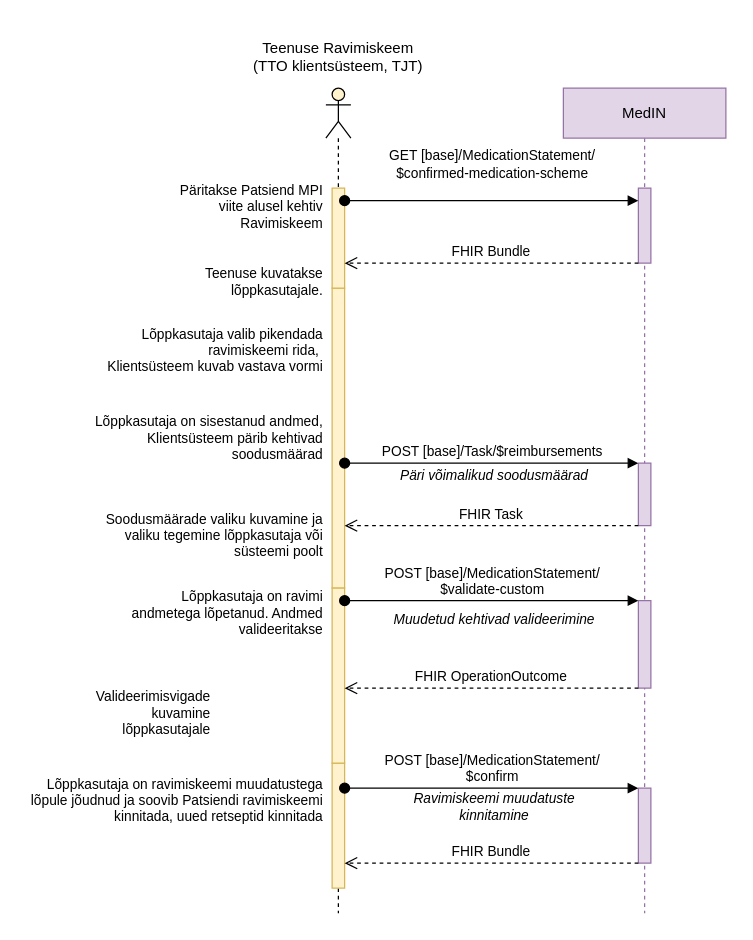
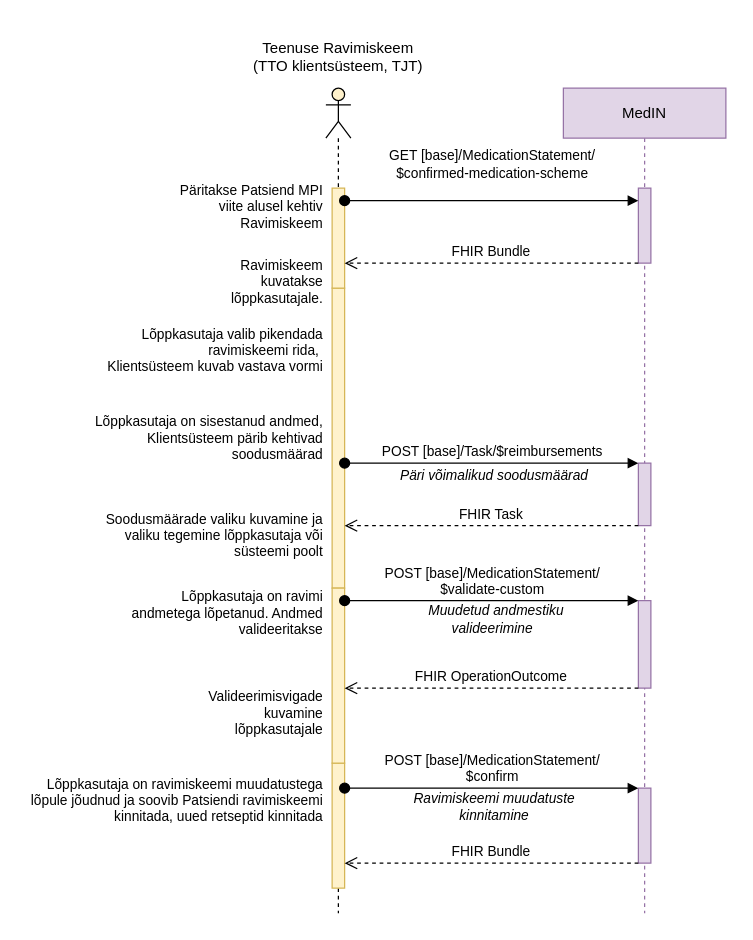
  <mxCell id="0" />
  <mxCell id="1" parent="0" />
  <mxCell id="2" value="" style="shape=umlLifeline;perimeter=lifelinePerimeter;whiteSpace=wrap;html=1;container=1;dropTarget=0;collapsible=0;recursiveResize=0;outlineConnect=0;portConstraint=eastwest;newEdgeStyle={&quot;edgeStyle&quot;:&quot;elbowEdgeStyle&quot;,&quot;elbow&quot;:&quot;vertical&quot;,&quot;curved&quot;:0,&quot;rounded&quot;:0};participant=umlActor;fillColor=#fff2cc;strokeColor=#000000;" vertex="1" parent="1"><mxGeometry x="260" y="70" width="20" height="660" as="geometry" /></mxCell>
  <mxCell id="3" value="" style="html=1;points=[];perimeter=orthogonalPerimeter;outlineConnect=0;targetShapes=umlLifeline;portConstraint=eastwest;newEdgeStyle={&quot;edgeStyle&quot;:&quot;elbowEdgeStyle&quot;,&quot;elbow&quot;:&quot;vertical&quot;,&quot;curved&quot;:0,&quot;rounded&quot;:0};fillColor=#fff2cc;strokeColor=#d6b656;" vertex="1" parent="2"><mxGeometry x="5" y="160" width="10" height="240" as="geometry" /></mxCell>
  <mxCell id="4" value="MedIN" style="shape=umlLifeline;perimeter=lifelinePerimeter;whiteSpace=wrap;html=1;container=1;dropTarget=0;collapsible=0;recursiveResize=0;outlineConnect=0;portConstraint=eastwest;newEdgeStyle={&quot;edgeStyle&quot;:&quot;elbowEdgeStyle&quot;,&quot;elbow&quot;:&quot;vertical&quot;,&quot;curved&quot;:0,&quot;rounded&quot;:0};fillColor=#e1d5e7;strokeColor=#9673a6;" vertex="1" parent="1"><mxGeometry x="450" y="70" width="130" height="660" as="geometry" /></mxCell>
  <mxCell id="5" value="" style="html=1;points=[];perimeter=orthogonalPerimeter;outlineConnect=0;targetShapes=umlLifeline;portConstraint=eastwest;newEdgeStyle={&quot;edgeStyle&quot;:&quot;elbowEdgeStyle&quot;,&quot;elbow&quot;:&quot;vertical&quot;,&quot;curved&quot;:0,&quot;rounded&quot;:0};fillColor=#e1d5e7;strokeColor=#9673a6;" vertex="1" parent="4"><mxGeometry x="60" y="80" width="10" height="60" as="geometry" /></mxCell>
  <mxCell id="6" value="" style="html=1;points=[];perimeter=orthogonalPerimeter;outlineConnect=0;targetShapes=umlLifeline;portConstraint=eastwest;newEdgeStyle={&quot;edgeStyle&quot;:&quot;elbowEdgeStyle&quot;,&quot;elbow&quot;:&quot;vertical&quot;,&quot;curved&quot;:0,&quot;rounded&quot;:0};fillColor=#e1d5e7;strokeColor=#9673a6;" vertex="1" parent="4"><mxGeometry x="60" y="560" width="10" height="60" as="geometry" /></mxCell>
  <mxCell id="7" value="Teenuse Ravimiskeem (TTO klientsüsteem, TJT)" style="text;html=1;strokeColor=none;fillColor=none;align=center;verticalAlign=middle;whiteSpace=wrap;rounded=0;" vertex="1" parent="1"><mxGeometry x="200" y="20" width="140" height="50" as="geometry" /></mxCell>
  <mxCell id="8" value="" style="html=1;points=[];perimeter=orthogonalPerimeter;outlineConnect=0;targetShapes=umlLifeline;portConstraint=eastwest;newEdgeStyle={&quot;edgeStyle&quot;:&quot;elbowEdgeStyle&quot;,&quot;elbow&quot;:&quot;vertical&quot;,&quot;curved&quot;:0,&quot;rounded&quot;:0};fillColor=#fff2cc;strokeColor=#d6b656;" vertex="1" parent="1"><mxGeometry x="265" y="150" width="10" height="80" as="geometry" /></mxCell>
  <mxCell id="9" value="Päritakse Patsiend MPI viite alusel kehtiv Ravimiskeem" style="text;html=1;strokeColor=none;fillColor=none;align=right;verticalAlign=middle;whiteSpace=wrap;rounded=0;fontSize=11;" vertex="1" parent="1"><mxGeometry x="140" y="130" width="120" height="70" as="geometry" /></mxCell>
  <mxCell id="10" value="&lt;div&gt;GET [base]/MedicationStatement/&lt;/div&gt;&lt;div&gt;$confirmed-medication-scheme&lt;/div&gt;&lt;div&gt;&lt;br style=&quot;text-wrap: wrap;&quot;&gt;&lt;/div&gt;" style="html=1;verticalAlign=bottom;startArrow=oval;startFill=1;endArrow=block;startSize=8;edgeStyle=elbowEdgeStyle;elbow=vertical;curved=0;rounded=0;" edge="1" parent="1" source="8" target="5"><mxGeometry width="60" relative="1" as="geometry"><mxPoint x="275" y="364.58" as="sourcePoint" /><mxPoint x="335" y="364.58" as="targetPoint" /><Array as="points"><mxPoint x="410" y="160" /><mxPoint x="290" y="365" /></Array></mxGeometry></mxCell>
  <mxCell id="11" value="FHIR Bundle" style="html=1;verticalAlign=bottom;endArrow=open;dashed=1;endSize=8;edgeStyle=elbowEdgeStyle;elbow=vertical;curved=0;rounded=0;" edge="1" parent="1" source="5" target="8"><mxGeometry relative="1" as="geometry"><mxPoint x="450" y="440" as="sourcePoint" /><mxPoint x="370" y="440" as="targetPoint" /><Array as="points"><mxPoint x="430" y="210" /><mxPoint x="360" y="450" /></Array></mxGeometry></mxCell>
  <mxCell id="12" value="Lõppkasutaja valib pikendada ravimiskeemi rida,&amp;nbsp;&lt;div&gt;Klientsüsteem kuvab vastava vormi&lt;/div&gt;" style="text;html=1;strokeColor=none;fillColor=none;align=right;verticalAlign=middle;whiteSpace=wrap;rounded=0;fontSize=11;" vertex="1" parent="1"><mxGeometry x="50" y="260" width="210" height="40" as="geometry" /></mxCell>
  <mxCell id="13" value="" style="html=1;points=[];perimeter=orthogonalPerimeter;outlineConnect=0;targetShapes=umlLifeline;portConstraint=eastwest;newEdgeStyle={&quot;edgeStyle&quot;:&quot;elbowEdgeStyle&quot;,&quot;elbow&quot;:&quot;vertical&quot;,&quot;curved&quot;:0,&quot;rounded&quot;:0};fillColor=#fff2cc;strokeColor=#d6b656;" vertex="1" parent="1"><mxGeometry x="265" y="610" width="10" height="100" as="geometry" /></mxCell>
- <mxCell id="14" value="Teenuse kuvatakse lõppkasutajale." style="text;html=1;strokeColor=none;fillColor=none;align=right;verticalAlign=middle;whiteSpace=wrap;rounded=0;fontSize=11;" vertex="1" parent="1"><mxGeometry x="140" y="190" width="120" height="70" as="geometry" /></mxCell>
+ <mxCell id="14" value="Ravimiskeem kuvatakse lõppkasutajale." style="text;html=1;strokeColor=none;fillColor=none;align=right;verticalAlign=middle;whiteSpace=wrap;rounded=0;fontSize=11;" vertex="1" parent="1"><mxGeometry x="140" y="190" width="120" height="70" as="geometry" /></mxCell>
  <mxCell id="15" value="POST [base]/MedicationStatement/&lt;div&gt;$confirm&lt;/div&gt;" style="html=1;verticalAlign=bottom;startArrow=oval;startFill=1;endArrow=block;startSize=8;edgeStyle=elbowEdgeStyle;elbow=vertical;curved=0;rounded=0;" edge="1" parent="1" source="13" target="6"><mxGeometry width="60" relative="1" as="geometry"><mxPoint x="310" y="564.58" as="sourcePoint" /><mxPoint x="370" y="564.58" as="targetPoint" /><Array as="points"><mxPoint x="310" y="630" /><mxPoint x="480" y="710" /><mxPoint x="470" y="410" /><mxPoint x="450" y="260" /><mxPoint x="300" y="270" /><mxPoint x="460" y="500" /><mxPoint x="325" y="565" /></Array></mxGeometry></mxCell>
  <mxCell id="16" value="FHIR Bundle" style="html=1;verticalAlign=bottom;endArrow=open;dashed=1;endSize=8;edgeStyle=elbowEdgeStyle;elbow=vertical;curved=0;rounded=0;" edge="1" parent="1" source="6" target="13"><mxGeometry relative="1" as="geometry"><mxPoint x="485" y="640" as="sourcePoint" /><mxPoint x="405" y="640" as="targetPoint" /><Array as="points"><mxPoint x="440" y="690" /><mxPoint x="430" y="680" /><mxPoint x="470" y="470" /><mxPoint x="430" y="590" /><mxPoint x="395" y="650" /></Array></mxGeometry></mxCell>
  <mxCell id="17" value="Lõppkasutaja on ravimiskeemi muudatustega lõpule jõudnud ja soovib Patsiendi ravimiskeemi kinnitada, uued retseptid kinnitada" style="text;html=1;strokeColor=none;fillColor=none;align=right;verticalAlign=middle;whiteSpace=wrap;rounded=0;fontSize=11;" vertex="1" parent="1"><mxGeometry x="20" y="620" width="240" height="40" as="geometry" /></mxCell>
  <mxCell id="18" value="Ravimiskeemi muudatuste kinnitamine" style="text;html=1;strokeColor=none;fillColor=none;align=center;verticalAlign=middle;whiteSpace=wrap;rounded=0;fontSize=11;fontStyle=2" vertex="1" parent="1"><mxGeometry x="310" y="630" width="170" height="30" as="geometry" /></mxCell>
  <mxCell id="19" value="" style="html=1;points=[];perimeter=orthogonalPerimeter;outlineConnect=0;targetShapes=umlLifeline;portConstraint=eastwest;newEdgeStyle={&quot;edgeStyle&quot;:&quot;elbowEdgeStyle&quot;,&quot;elbow&quot;:&quot;vertical&quot;,&quot;curved&quot;:0,&quot;rounded&quot;:0};fillColor=#e1d5e7;strokeColor=#9673a6;" vertex="1" parent="1"><mxGeometry x="510" y="480" width="10" height="70" as="geometry" /></mxCell>
  <mxCell id="20" value="" style="html=1;points=[];perimeter=orthogonalPerimeter;outlineConnect=0;targetShapes=umlLifeline;portConstraint=eastwest;newEdgeStyle={&quot;edgeStyle&quot;:&quot;elbowEdgeStyle&quot;,&quot;elbow&quot;:&quot;vertical&quot;,&quot;curved&quot;:0,&quot;rounded&quot;:0};fillColor=#e1d5e7;strokeColor=#9673a6;" vertex="1" parent="1"><mxGeometry x="510" y="370" width="10" height="50" as="geometry" /></mxCell>
  <mxCell id="21" value="" style="html=1;points=[];perimeter=orthogonalPerimeter;outlineConnect=0;targetShapes=umlLifeline;portConstraint=eastwest;newEdgeStyle={&quot;edgeStyle&quot;:&quot;elbowEdgeStyle&quot;,&quot;elbow&quot;:&quot;vertical&quot;,&quot;curved&quot;:0,&quot;rounded&quot;:0};fillColor=#fff2cc;strokeColor=#d6b656;" vertex="1" parent="1"><mxGeometry x="265" y="470" width="10" height="140" as="geometry" /></mxCell>
  <mxCell id="22" value="Lõppkasutaja on ravimi andmetega lõpetanud. Andmed valideeritakse" style="text;html=1;strokeColor=none;fillColor=none;align=right;verticalAlign=middle;whiteSpace=wrap;rounded=0;fontSize=11;" vertex="1" parent="1"><mxGeometry x="100" y="470" width="160" height="40" as="geometry" /></mxCell>
  <mxCell id="23" value="POST [base]/MedicationStatement/&lt;div&gt;$validate-custom&lt;br&gt;&lt;/div&gt;" style="html=1;verticalAlign=bottom;startArrow=oval;startFill=1;endArrow=block;startSize=8;edgeStyle=elbowEdgeStyle;elbow=vertical;curved=0;rounded=0;" edge="1" parent="1" source="21" target="19"><mxGeometry width="60" relative="1" as="geometry"><mxPoint x="310" y="564.58" as="sourcePoint" /><mxPoint x="370" y="564.58" as="targetPoint" /><Array as="points"><mxPoint x="490" y="480" /><mxPoint x="420" y="510" /><mxPoint x="460" y="500" /><mxPoint x="325" y="565" /></Array></mxGeometry></mxCell>
  <mxCell id="24" value="FHIR OperationOutcome" style="html=1;verticalAlign=bottom;endArrow=open;dashed=1;endSize=8;edgeStyle=elbowEdgeStyle;elbow=vertical;curved=0;rounded=0;" edge="1" parent="1" source="19" target="21"><mxGeometry relative="1" as="geometry"><mxPoint x="485" y="640" as="sourcePoint" /><mxPoint x="405" y="640" as="targetPoint" /><Array as="points"><mxPoint x="490" y="550" /><mxPoint x="450" y="590" /><mxPoint x="430" y="590" /><mxPoint x="395" y="650" /></Array></mxGeometry></mxCell>
  <mxCell id="25" value="&lt;div&gt;POST [base]/Task/$reimbursements&lt;br&gt;&lt;/div&gt;" style="html=1;verticalAlign=bottom;startArrow=oval;startFill=1;endArrow=block;startSize=8;edgeStyle=elbowEdgeStyle;elbow=vertical;curved=0;rounded=0;" edge="1" parent="1" source="3" target="20"><mxGeometry width="60" relative="1" as="geometry"><mxPoint x="280" y="320" as="sourcePoint" /><mxPoint x="515" y="320" as="targetPoint" /><Array as="points"><mxPoint x="450" y="370" /><mxPoint x="465" y="300" /><mxPoint x="295" y="505" /></Array></mxGeometry></mxCell>
  <mxCell id="26" value="Päri võimalikud soodusmäärad" style="text;html=1;strokeColor=none;fillColor=none;align=center;verticalAlign=middle;whiteSpace=wrap;rounded=0;fontSize=11;fontStyle=2" vertex="1" parent="1"><mxGeometry x="310" y="370" width="170" height="20" as="geometry" /></mxCell>
  <mxCell id="27" value="FHIR Task" style="html=1;verticalAlign=bottom;endArrow=open;dashed=1;endSize=8;edgeStyle=elbowEdgeStyle;elbow=vertical;curved=0;rounded=0;" edge="1" parent="1" source="20" target="3"><mxGeometry relative="1" as="geometry"><mxPoint x="515" y="360" as="sourcePoint" /><mxPoint x="280" y="360" as="targetPoint" /><Array as="points"><mxPoint x="420" y="420" /><mxPoint x="450" y="370" /><mxPoint x="485" y="340" /><mxPoint x="365" y="570" /></Array></mxGeometry></mxCell>
  <mxCell id="28" value="Soodusmäärade valiku kuvamine ja valiku tegemine lõppkasutaja või süsteemi poolt" style="text;html=1;strokeColor=none;fillColor=none;align=right;verticalAlign=middle;whiteSpace=wrap;rounded=0;fontSize=11;" vertex="1" parent="1"><mxGeometry x="60" y="410" width="200" height="35" as="geometry" /></mxCell>
- <mxCell id="29" value="&amp;nbsp;Muudetud kehtivad valideerimine&amp;nbsp;" style="text;html=1;strokeColor=none;fillColor=none;align=center;verticalAlign=middle;whiteSpace=wrap;rounded=0;fontSize=11;fontStyle=2" vertex="1" parent="1"><mxGeometry x="310" y="480" width="170" height="30" as="geometry" /></mxCell>
- <mxCell id="30" value="Valideerimisvigade kuvamine lõppkasutajale" style="text;html=1;strokeColor=none;fillColor=none;align=right;verticalAlign=middle;whiteSpace=wrap;rounded=0;fontSize=11;" vertex="1" parent="1"><mxGeometry x="50" y="550" width="120" height="40" as="geometry" /></mxCell>
+ <mxCell id="29" value="&amp;nbsp;Muudetud andmestiku valideerimine&amp;nbsp;" style="text;html=1;strokeColor=none;fillColor=none;align=center;verticalAlign=middle;whiteSpace=wrap;rounded=0;fontSize=11;fontStyle=2" vertex="1" parent="1"><mxGeometry x="310" y="480" width="170" height="30" as="geometry" /></mxCell>
+ <mxCell id="30" value="Valideerimisvigade kuvamine lõppkasutajale" style="text;html=1;strokeColor=none;fillColor=none;align=right;verticalAlign=middle;whiteSpace=wrap;rounded=0;fontSize=11;" vertex="1" parent="1"><mxGeometry x="140" y="550" width="120" height="40" as="geometry" /></mxCell>
  <mxCell id="31" value="Lõppkasutaja on sisestanud andmed, Klientsüsteem pärib kehtivad soodusmäärad" style="text;html=1;strokeColor=none;fillColor=none;align=right;verticalAlign=middle;whiteSpace=wrap;rounded=0;fontSize=11;" vertex="1" parent="1"><mxGeometry x="50" y="330" width="210" height="40" as="geometry" /></mxCell>
